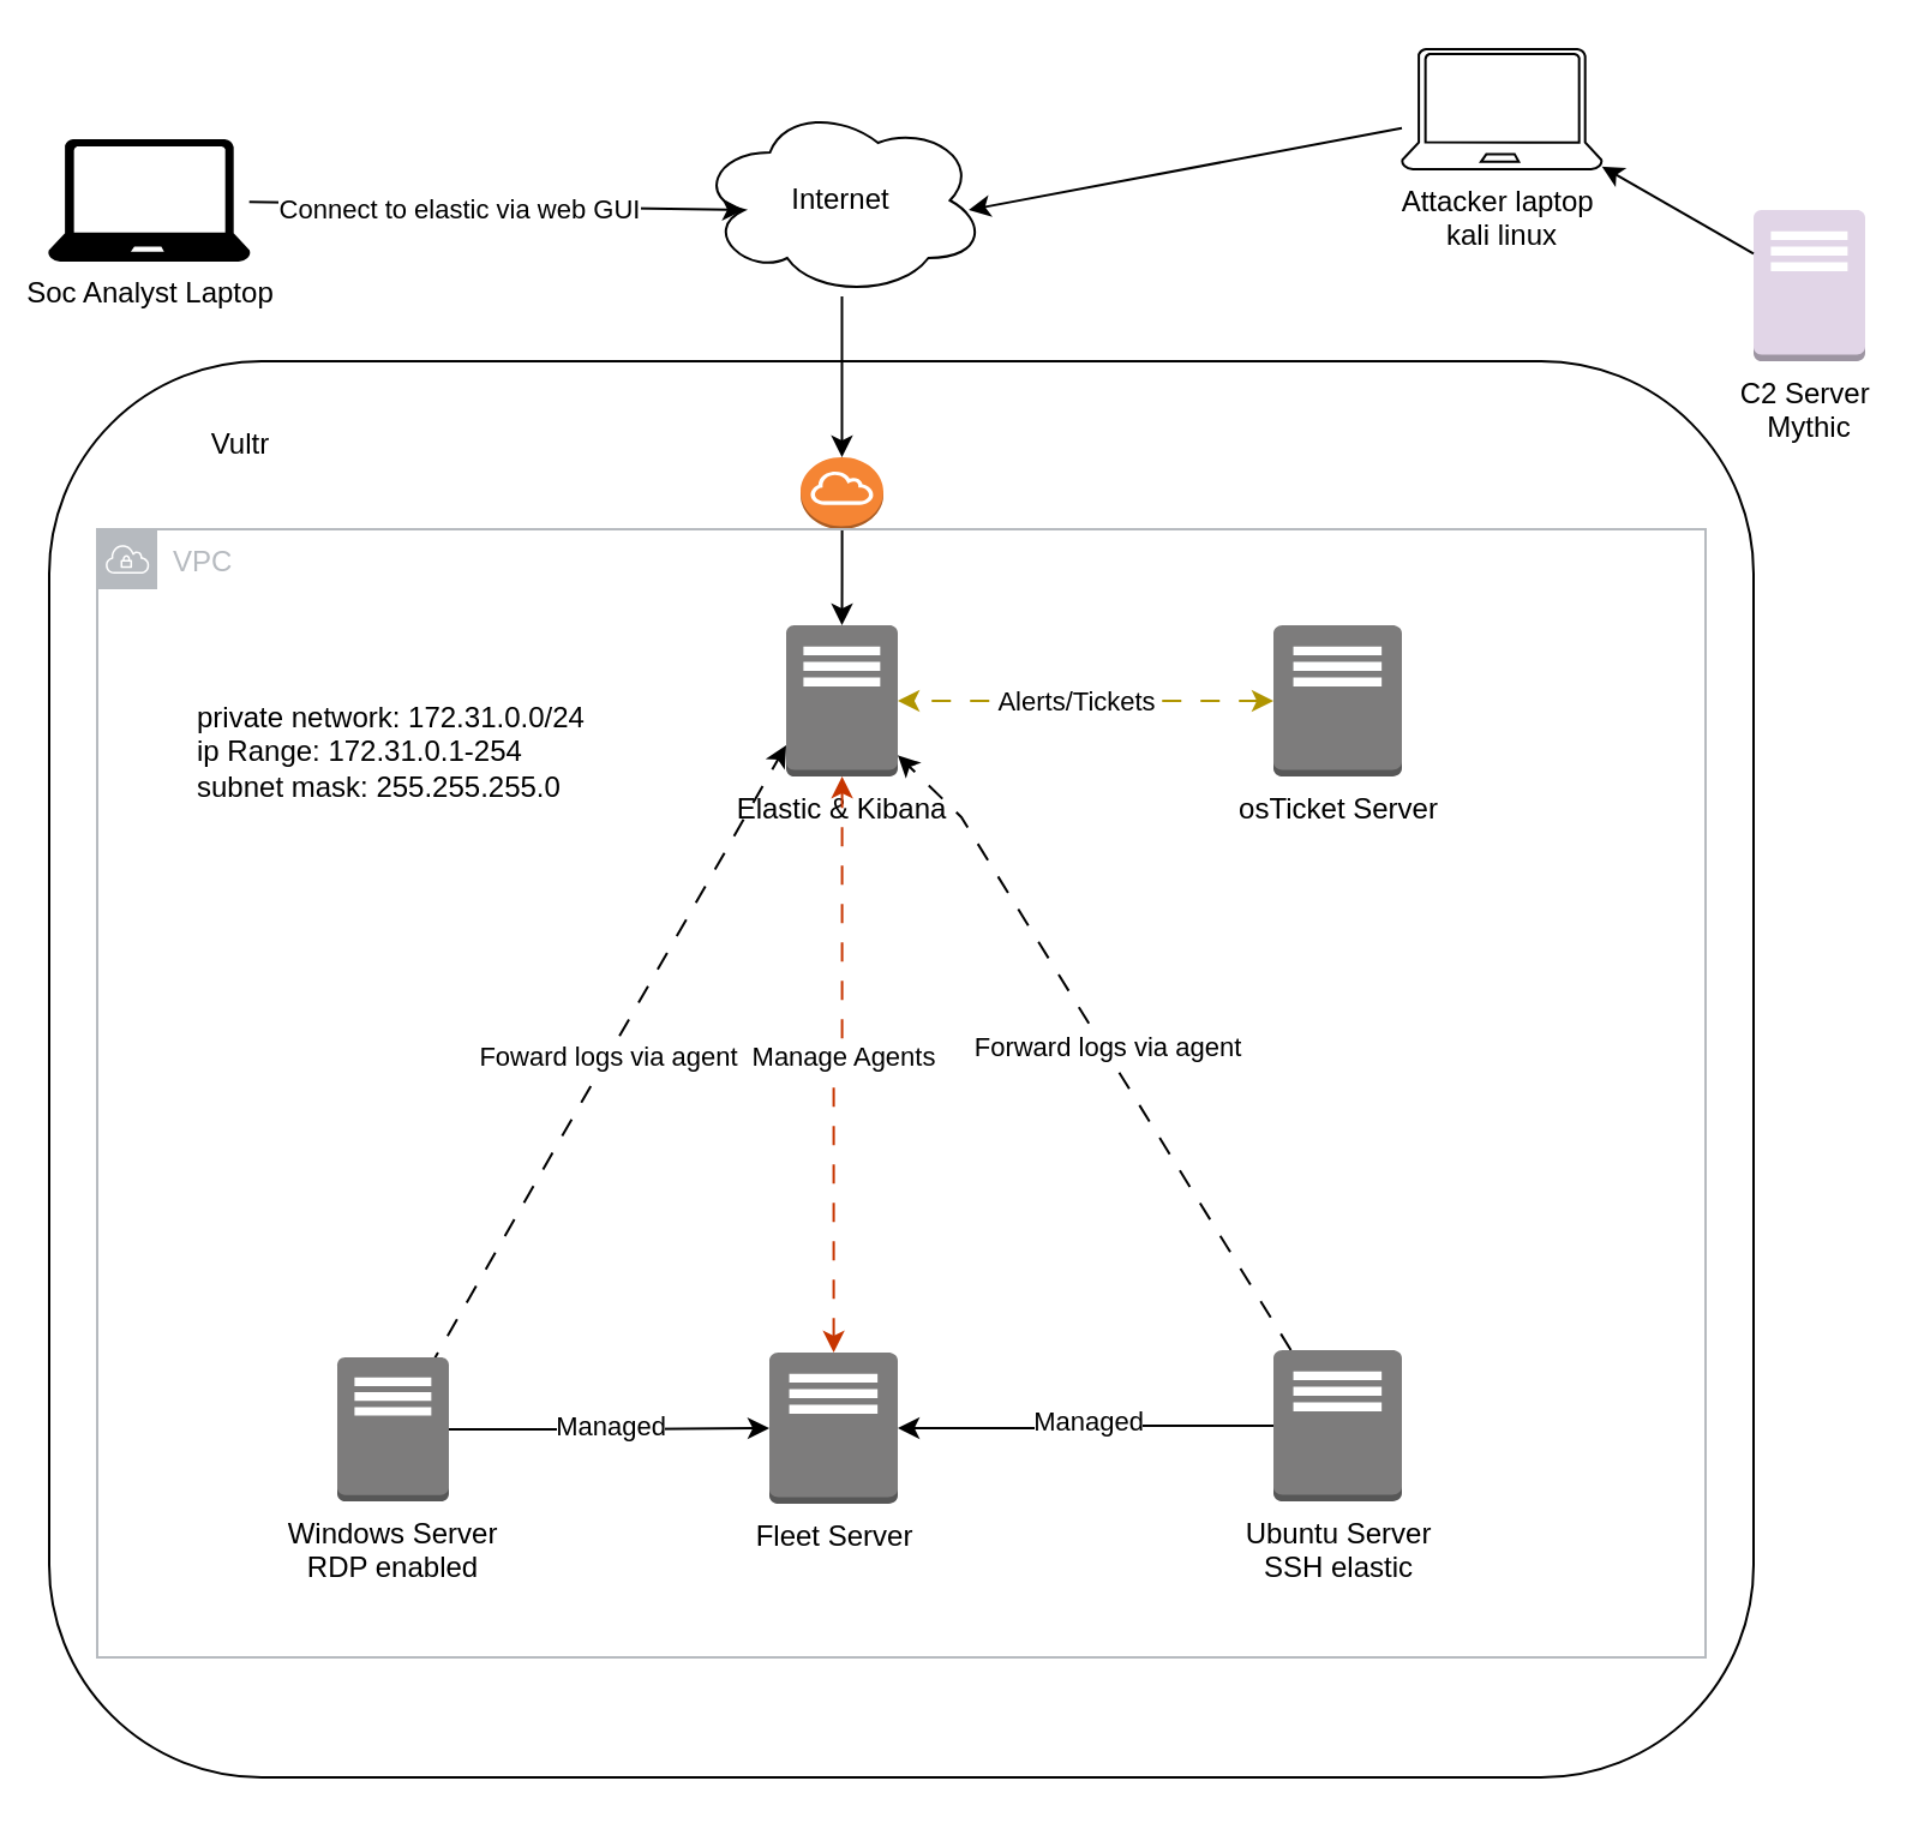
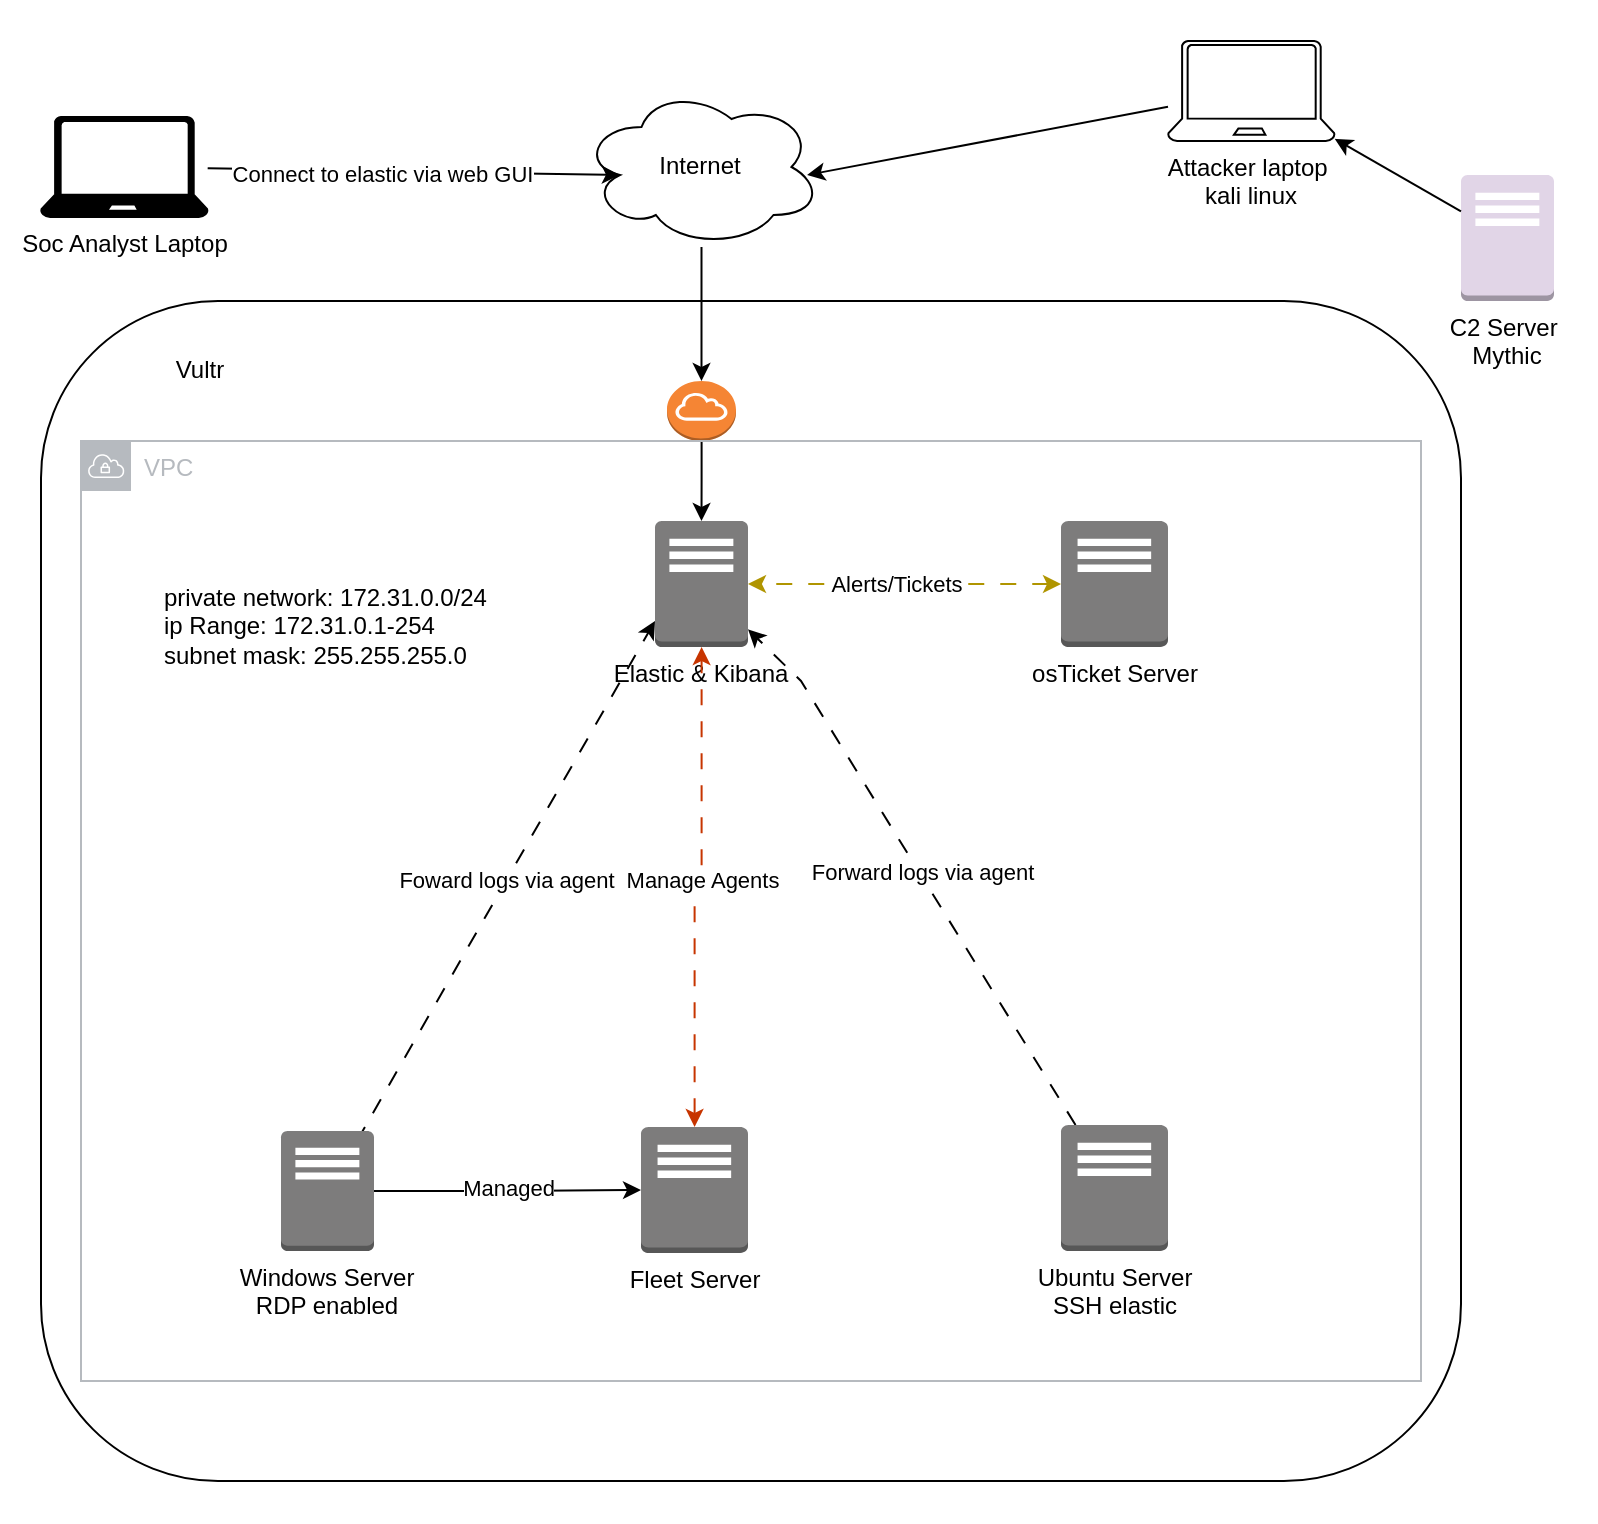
  <mxCell id="0" />
  <mxCell id="1" parent="0" />
  <mxCell id="2" value="VPC" style="sketch=0;outlineConnect=0;gradientColor=none;html=1;whiteSpace=wrap;fontSize=12;fontStyle=0;shape=mxgraph.aws4.group;grIcon=mxgraph.aws4.group_vpc;strokeColor=#879196;fillColor=none;verticalAlign=top;align=left;spacingLeft=30;fontColor=#879196;dashed=0;" vertex="1" parent="1"><mxGeometry x="90" y="250" width="530" height="430" as="geometry" /></mxCell>
  <mxCell id="3" value="VPC" style="sketch=0;outlineConnect=0;gradientColor=none;html=1;whiteSpace=wrap;fontSize=12;fontStyle=0;shape=mxgraph.aws4.group;grIcon=mxgraph.aws4.group_vpc;strokeColor=#879196;fillColor=none;verticalAlign=top;align=left;spacingLeft=30;fontColor=#879196;dashed=0;" vertex="1" parent="1"><mxGeometry x="80" y="265" width="560" height="385" as="geometry" /></mxCell>
  <mxCell id="4" value="" style="rounded=1;whiteSpace=wrap;html=1;" vertex="1" parent="1"><mxGeometry x="20" y="150" width="710" height="590" as="geometry" /></mxCell>
  <mxCell id="5" value="Elastic &amp;amp; Kibana" style="outlineConnect=0;dashed=0;verticalLabelPosition=bottom;verticalAlign=top;align=center;html=1;shape=mxgraph.aws3.traditional_server;fillColor=#7D7C7C;gradientColor=none;" vertex="1" parent="1"><mxGeometry x="327" y="260" width="46.5" height="63" as="geometry" /></mxCell>
  <mxCell id="6" style="rounded=0;orthogonalLoop=1;jettySize=auto;html=1;exitX=0.817;exitY=0.083;exitDx=0;exitDy=0;exitPerimeter=0;dashed=1;dashPattern=8 8;" edge="1" parent="1" source="8"><mxGeometry relative="1" as="geometry"><mxPoint x="178" y="552" as="sourcePoint" /><mxPoint x="327.001" y="310" as="targetPoint" /></mxGeometry></mxCell>
  <mxCell id="7" value="Foward logs via agent" style="edgeLabel;html=1;align=center;verticalAlign=middle;resizable=0;points=[];" vertex="1" connectable="0" parent="6"><mxGeometry x="0.002" relative="1" as="geometry"><mxPoint as="offset" /></mxGeometry></mxCell>
  <mxCell id="8" value="Windows Server&lt;div&gt;RDP enabled&lt;/div&gt;" style="outlineConnect=0;dashed=0;verticalLabelPosition=bottom;verticalAlign=top;align=center;html=1;shape=mxgraph.aws3.traditional_server;fillColor=#7D7C7C;gradientColor=none;" vertex="1" parent="1"><mxGeometry x="140" y="565" width="46.5" height="60" as="geometry" /></mxCell>
  <mxCell id="9" style="rounded=0;orthogonalLoop=1;jettySize=auto;html=1;dashed=1;dashPattern=8 8;" edge="1" parent="1" source="11" target="5"><mxGeometry relative="1" as="geometry"><Array as="points"><mxPoint x="400" y="340" /></Array></mxGeometry></mxCell>
  <mxCell id="10" value="Forward logs via agent" style="edgeLabel;html=1;align=center;verticalAlign=middle;resizable=0;points=[];" vertex="1" connectable="0" parent="9"><mxGeometry x="0.003" y="-2" relative="1" as="geometry"><mxPoint y="1" as="offset" /></mxGeometry></mxCell>
  <mxCell id="11" value="Ubuntu Server&lt;div&gt;SSH elastic&lt;/div&gt;" style="outlineConnect=0;dashed=0;verticalLabelPosition=bottom;verticalAlign=top;align=center;html=1;shape=mxgraph.aws3.traditional_server;fillColor=#7D7C7C;gradientColor=none;" vertex="1" parent="1"><mxGeometry x="530" y="562" width="53.5" height="63" as="geometry" /></mxCell>
  <mxCell id="12" style="edgeStyle=orthogonalEdgeStyle;rounded=0;orthogonalLoop=1;jettySize=auto;html=1;startArrow=classic;startFill=1;fillColor=#fa6800;strokeColor=light-dark(#C73500,#FF512F);dashed=1;dashPattern=8 8;" edge="1" parent="1" source="14" target="5"><mxGeometry relative="1" as="geometry" /></mxCell>
  <mxCell id="13" value="Manage Agents" style="edgeLabel;html=1;align=center;verticalAlign=middle;resizable=0;points=[];" vertex="1" connectable="0" parent="12"><mxGeometry x="0.047" relative="1" as="geometry"><mxPoint as="offset" /></mxGeometry></mxCell>
  <mxCell id="14" value="Fleet Server" style="outlineConnect=0;dashed=0;verticalLabelPosition=bottom;verticalAlign=top;align=center;html=1;shape=mxgraph.aws3.traditional_server;fillColor=#7D7C7C;gradientColor=none;" vertex="1" parent="1"><mxGeometry x="320" y="563" width="53.5" height="63" as="geometry" /></mxCell>
  <mxCell id="15" value="osTicket Server" style="outlineConnect=0;dashed=0;verticalLabelPosition=bottom;verticalAlign=top;align=center;html=1;shape=mxgraph.aws3.traditional_server;fillColor=#7D7C7C;gradientColor=none;" vertex="1" parent="1"><mxGeometry x="530" y="260" width="53.5" height="63" as="geometry" /></mxCell>
  <mxCell id="16" value="Vultr" style="text;html=1;align=center;verticalAlign=middle;whiteSpace=wrap;rounded=0;" vertex="1" parent="1"><mxGeometry x="70" y="170" width="60" height="30" as="geometry" /></mxCell>
  <mxCell id="17" style="edgeStyle=orthogonalEdgeStyle;rounded=0;orthogonalLoop=1;jettySize=auto;html=1;entryX=0;entryY=0.5;entryDx=0;entryDy=0;entryPerimeter=0;" edge="1" parent="1" source="8" target="14"><mxGeometry relative="1" as="geometry" /></mxCell>
  <mxCell id="18" value="Managed" style="edgeLabel;html=1;align=center;verticalAlign=middle;resizable=0;points=[];" vertex="1" connectable="0" parent="17"><mxGeometry x="0.004" y="2" relative="1" as="geometry"><mxPoint y="1" as="offset" /></mxGeometry></mxCell>
- <mxCell id="19" style="edgeStyle=orthogonalEdgeStyle;rounded=0;orthogonalLoop=1;jettySize=auto;html=1;entryX=1;entryY=0.5;entryDx=0;entryDy=0;entryPerimeter=0;" edge="1" parent="1" source="11" target="14"><mxGeometry relative="1" as="geometry" /></mxCell>
- <mxCell id="20" value="Managed" style="edgeLabel;html=1;align=center;verticalAlign=middle;resizable=0;points=[];" vertex="1" connectable="0" parent="19"><mxGeometry x="-0.001" y="-3" relative="1" as="geometry"><mxPoint as="offset" /></mxGeometry></mxCell>
  <mxCell id="21" style="edgeStyle=orthogonalEdgeStyle;rounded=0;orthogonalLoop=1;jettySize=auto;html=1;entryX=1;entryY=0.5;entryDx=0;entryDy=0;entryPerimeter=0;startArrow=classic;startFill=1;fillColor=#e3c800;strokeColor=light-dark(#B09500,#FFFF00);dashed=1;dashPattern=8 8;" edge="1" parent="1" source="15" target="5"><mxGeometry relative="1" as="geometry" /></mxCell>
  <mxCell id="22" value="Alerts/Tickets" style="edgeLabel;html=1;align=center;verticalAlign=middle;resizable=0;points=[];" vertex="1" connectable="0" parent="21"><mxGeometry x="0.061" y="-2" relative="1" as="geometry"><mxPoint y="2" as="offset" /></mxGeometry></mxCell>
  <mxCell id="23" value="private network: 172.31.0.0/24&lt;div style=&quot;&quot;&gt;ip Range: 172.31.0.1-254&lt;/div&gt;&lt;div&gt;&lt;div style=&quot;&quot;&gt;&lt;span style=&quot;background-color: transparent; color: light-dark(rgb(0, 0, 0), rgb(255, 255, 255));&quot;&gt;subnet mask: 255.255.255.0&lt;/span&gt;&lt;/div&gt;&lt;div&gt;&lt;br&gt;&lt;/div&gt;&lt;/div&gt;" style="text;html=1;align=left;verticalAlign=middle;whiteSpace=wrap;rounded=0;" vertex="1" parent="1"><mxGeometry x="80" y="290" width="190" height="60" as="geometry" /></mxCell>
  <mxCell id="24" value="" style="outlineConnect=0;dashed=0;verticalLabelPosition=bottom;verticalAlign=top;align=center;html=1;shape=mxgraph.aws3.internet_gateway;fillColor=#F58534;gradientColor=none;" vertex="1" parent="1"><mxGeometry x="333" y="190" width="34.5" height="30" as="geometry" /></mxCell>
  <mxCell id="25" value="Internet" style="ellipse;shape=cloud;whiteSpace=wrap;html=1;" vertex="1" parent="1"><mxGeometry x="290.25" y="43" width="120" height="80" as="geometry" /></mxCell>
  <mxCell id="26" style="edgeStyle=orthogonalEdgeStyle;rounded=0;orthogonalLoop=1;jettySize=auto;html=1;entryX=0.5;entryY=0;entryDx=0;entryDy=0;entryPerimeter=0;" edge="1" parent="1" source="25" target="24"><mxGeometry relative="1" as="geometry" /></mxCell>
  <mxCell id="27" style="edgeStyle=orthogonalEdgeStyle;rounded=0;orthogonalLoop=1;jettySize=auto;html=1;entryX=0.5;entryY=0;entryDx=0;entryDy=0;entryPerimeter=0;" edge="1" parent="1" source="24" target="5"><mxGeometry relative="1" as="geometry" /></mxCell>
  <mxCell id="28" style="rounded=0;orthogonalLoop=1;jettySize=auto;html=1;entryX=0.16;entryY=0.55;entryDx=0;entryDy=0;entryPerimeter=0;" edge="1" parent="1" source="30" target="25"><mxGeometry relative="1" as="geometry"><mxPoint x="140" y="85" as="targetPoint" /></mxGeometry></mxCell>
  <mxCell id="29" value="Connect to elastic via web GUI" style="edgeLabel;html=1;align=center;verticalAlign=middle;resizable=0;points=[];" vertex="1" connectable="0" parent="28"><mxGeometry x="-0.156" y="-1" relative="1" as="geometry"><mxPoint as="offset" /></mxGeometry></mxCell>
  <mxCell id="30" value="Soc Analyst Laptop" style="sketch=0;aspect=fixed;pointerEvents=1;shadow=0;dashed=0;html=1;labelPosition=center;verticalLabelPosition=bottom;verticalAlign=top;align=center;shape=mxgraph.azure.laptop;fillColor=light-dark(default, #4b4d8b);strokeColor=light-dark(#000000,#3168FF);" vertex="1" parent="1"><mxGeometry x="20" y="58" width="83.33" height="50" as="geometry" /></mxCell>
  <mxCell id="31" value="C2 Server&amp;nbsp;&lt;div&gt;Mythic&lt;/div&gt;" style="outlineConnect=0;dashed=0;verticalLabelPosition=bottom;verticalAlign=top;align=center;html=1;shape=mxgraph.aws3.traditional_server;fillColor=light-dark(#E1D5E7,#FF6666);strokeColor=#9673a6;" vertex="1" parent="1"><mxGeometry x="730" y="87" width="46.5" height="63" as="geometry" /></mxCell>
  <mxCell id="32" value="Attacker laptop&amp;nbsp;&lt;div&gt;kali linux&lt;/div&gt;" style="sketch=0;aspect=fixed;pointerEvents=1;shadow=0;dashed=0;html=1;labelPosition=center;verticalLabelPosition=bottom;verticalAlign=top;align=center;shape=mxgraph.azure.laptop;strokeColor=light-dark(#000000,#CC0000);" vertex="1" parent="1"><mxGeometry x="583.5" y="20" width="83.33" height="50" as="geometry" /></mxCell>
  <mxCell id="33" style="rounded=0;orthogonalLoop=1;jettySize=auto;html=1;" edge="1" parent="1" source="31" target="32"><mxGeometry relative="1" as="geometry"><mxPoint x="730" y="100" as="sourcePoint" /></mxGeometry></mxCell>
  <mxCell id="34" style="rounded=0;orthogonalLoop=1;jettySize=auto;html=1;entryX=0.94;entryY=0.55;entryDx=0;entryDy=0;entryPerimeter=0;" edge="1" parent="1" source="32" target="25"><mxGeometry relative="1" as="geometry" /></mxCell>
  <mxCell id="35" value="VPC" style="sketch=0;outlineConnect=0;gradientColor=none;html=1;whiteSpace=wrap;fontSize=12;fontStyle=0;shape=mxgraph.aws4.group;grIcon=mxgraph.aws4.group_vpc;strokeColor=#B6BABF;fillColor=none;verticalAlign=top;align=left;spacingLeft=30;fontColor=#B6BABF;dashed=0;" vertex="1" parent="1"><mxGeometry x="40" y="220" width="670" height="470" as="geometry" /></mxCell>
  <mxCell id="36" style="edgeStyle=orthogonalEdgeStyle;rounded=0;orthogonalLoop=1;jettySize=auto;html=1;exitX=0.5;exitY=1;exitDx=0;exitDy=0;" edge="1" parent="1" source="16" target="16"><mxGeometry relative="1" as="geometry" /></mxCell>
